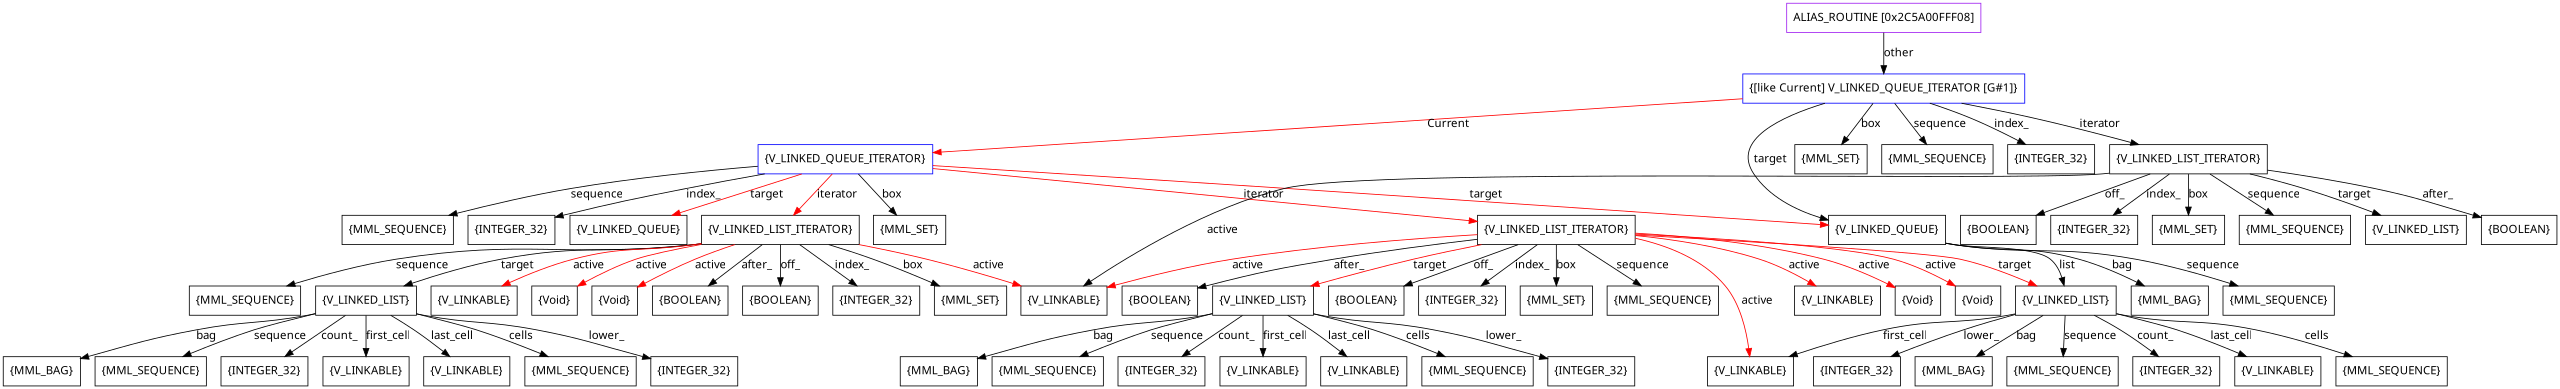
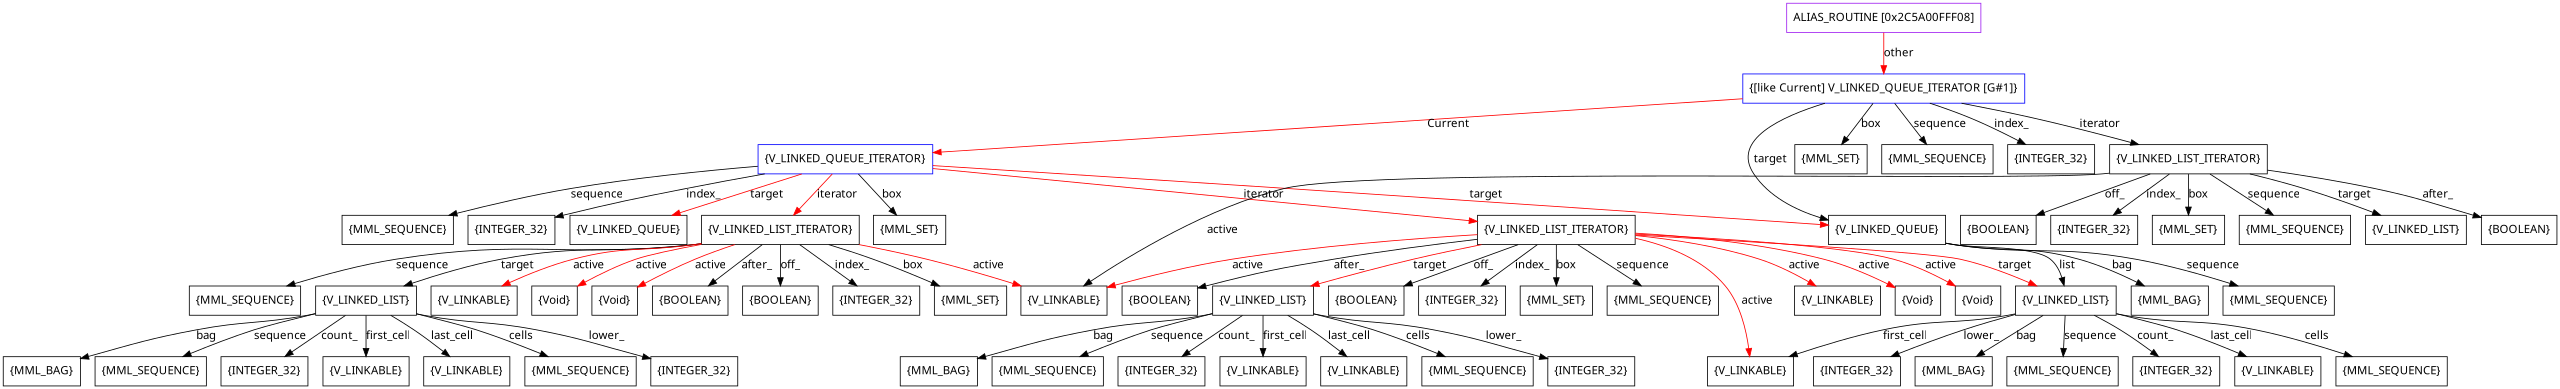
  digraph {
    fontname="Noto Sans"
    node [fontname="Noto Sans" shape=box]
    edge [fontname="Noto Sans"]
    n1 [color=purple label=<ALIAS_ROUTINE [0x2C5A00FFF08]>]
    n2 [color=blue label=<{[like Current] V_LINKED_QUEUE_ITERATOR [G#1]}>]
    n3 [color=blue label=<{V_LINKED_QUEUE_ITERATOR}>]
    n4 [label=<{MML_SET}>]
    n5 [label=<{MML_SEQUENCE}>]
    n6 [label=<{INTEGER_32}>]
    n7 [label=<{V_LINKED_QUEUE}>]
    n8 [label=<{V_LINKED_QUEUE}>]
    n9 [label=<{V_LINKED_LIST_ITERATOR}>]
    n10 [label=<{V_LINKED_LIST_ITERATOR}>]
    n11 [label=<{MML_SET}>]
    n12 [label=<{MML_SEQUENCE}>]
    n13 [label=<{INTEGER_32}>]
    n14 [label=<{V_LINKED_LIST_ITERATOR}>]
    n15 [label=<{MML_BAG}>]
    n16 [label=<{MML_SEQUENCE}>]
    n17 [label=<{V_LINKED_LIST}>]
    n18 [label=<{BOOLEAN}>]
    n19 [label=<{INTEGER_32}>]
    n20 [label=<{MML_SET}>]
    n21 [label=<{MML_SEQUENCE}>]
    n22 [label=<{V_LINKED_LIST}>]
    n23 [label=<{V_LINKABLE}>]
    n24 [label=<{Void}>]
    n25 [label=<{V_LINKABLE}>]
    n26 [label=<{Void}>]
    n27 [label=<{BOOLEAN}>]
    n28 [label=<{V_LINKABLE}>]
    n29 [label=<{BOOLEAN}>]
    n30 [label=<{INTEGER_32}>]
    n31 [label=<{MML_SET}>]
    n32 [label=<{MML_SEQUENCE}>]
    n33 [label=<{V_LINKED_LIST}>]
    n34 [label=<{V_LINKABLE}>]
    n35 [label=<{Void}>]
    n36 [label=<{Void}>]
    n37 [label=<{BOOLEAN}>]
    n38 [label=<{INTEGER_32}>]
    n39 [label=<{MML_BAG}>]
    n40 [label=<{MML_SEQUENCE}>]
    n41 [label=<{INTEGER_32}>]
    n42 [label=<{V_LINKABLE}>]
    n43 [label=<{MML_SEQUENCE}>]
    n44 [label=<{INTEGER_32}>]
    n45 [label=<{MML_BAG}>]
    n46 [label=<{MML_SEQUENCE}>]
    n47 [label=<{INTEGER_32}>]
    n48 [label=<{V_LINKABLE}>]
    n49 [label=<{V_LINKABLE}>]
    n50 [label=<{MML_SEQUENCE}>]
    n51 [label=<{INTEGER_32}>]
    n52 [label=<{MML_BAG}>]
    n53 [label=<{MML_SEQUENCE}>]
    n54 [label=<{INTEGER_32}>]
    n55 [label=<{V_LINKABLE}>]
    n56 [label=<{V_LINKABLE}>]
    n57 [label=<{MML_SEQUENCE}>]
    n58 [label=<{BOOLEAN}>]
    n59 [label=<{INTEGER_32}>]
    n60 [label=<{MML_SET}>]
    n61 [label=<{MML_SEQUENCE}>]
    n62 [label=<{V_LINKED_LIST}>]
    n63 [label=<{BOOLEAN}>]
-   n1 -> n2 [label=<other>]
+   n1 -> n2 [label=<other> color=red]
    n2 -> n3 [color=red label=<Current>]
    n2 -> n8 [label=<target>]
    n2 -> n11 [label=box]
    n2 -> n12 [label=<sequence>]
    n2 -> n13 [label=<index_>]
    n2 -> n14 [label=<iterator>]
    n3 -> n4 [label=box]
    n3 -> n5 [label=<sequence>]
    n3 -> n6 [label=<index_>]
    n3 -> n7 [color=red label=<target>]
    n3 -> n8 [color=red label=<target>]
    n3 -> n9 [color=red label=<iterator>]
    n3 -> n10 [color=red label=<iterator>]
    n8 -> n15 [label=<bag>]
    n8 -> n16 [label=<sequence>]
    n8 -> n17 [label=<list>]
    n9 -> n18 [label=<off_>]
    n9 -> n19 [label=<index_>]
    n9 -> n20 [label=box]
    n9 -> n21 [label=<sequence>]
    n9 -> n22 [label=<target>]
    n9 -> n23 [color=red label=<active>]
    n9 -> n24 [color=red label=<active>]
    n9 -> n25 [color=red label=<active>]
    n9 -> n26 [color=red label=<active>]
    n9 -> n27 [label=<after_>]
    n10 -> n17 [color=red label=<target>]
    n10 -> n25 [color=red label=<active>]
    n10 -> n28 [color=red label=<active>]
    n10 -> n29 [label=<off_>]
    n10 -> n30 [label=<index_>]
    n10 -> n31 [label=box]
    n10 -> n32 [label=<sequence>]
    n10 -> n33 [color=red label=<target>]
    n10 -> n34 [color=red label=<active>]
    n10 -> n35 [color=red label=<active>]
    n10 -> n36 [color=red label=<active>]
    n10 -> n37 [label=<after_>]
    n14 -> n25 [label=<active>]
    n14 -> n58 [label=<off_>]
    n14 -> n59 [label=<index_>]
    n14 -> n60 [label=box]
    n14 -> n61 [label=<sequence>]
    n14 -> n62 [label=<target>]
    n14 -> n63 [label=<after_>]
    n17 -> n28 [label=<first_cell>]
    n17 -> n38 [label=<lower_>]
    n17 -> n39 [label=<bag>]
    n17 -> n40 [label=<sequence>]
    n17 -> n41 [label=<count_>]
    n17 -> n42 [label=<last_cell>]
    n17 -> n43 [label=<cells>]
    n22 -> n44 [label=<lower_>]
    n22 -> n45 [label=<bag>]
    n22 -> n46 [label=<sequence>]
    n22 -> n47 [label=<count_>]
    n22 -> n48 [label=<first_cell>]
    n22 -> n49 [label=<last_cell>]
    n22 -> n50 [label=<cells>]
    n33 -> n51 [label=<lower_>]
    n33 -> n52 [label=<bag>]
    n33 -> n53 [label=<sequence>]
    n33 -> n54 [label=<count_>]
    n33 -> n55 [label=<first_cell>]
    n33 -> n56 [label=<last_cell>]
    n33 -> n57 [label=<cells>]
  }
